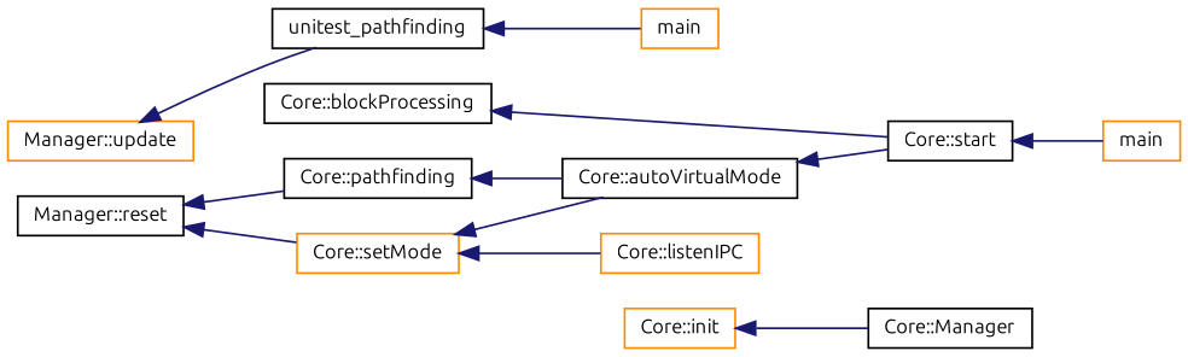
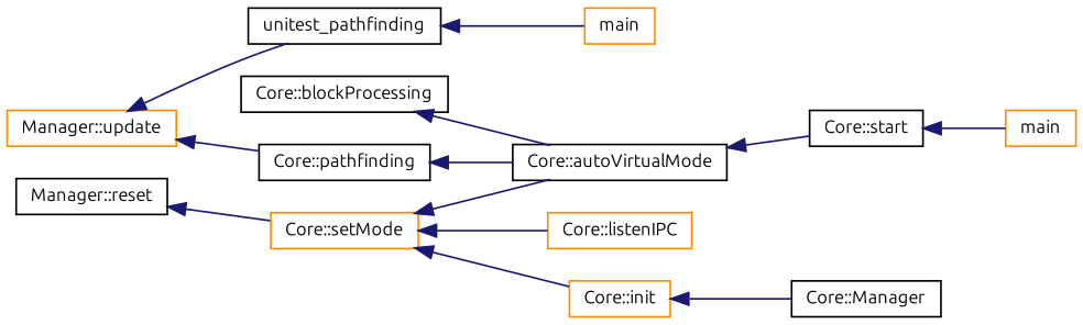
  digraph {
    fontname=Ubuntu
    rankdir=LR
    node [color=black fillcolor=white fontname=Ubuntu fontsize=10 shape=record style=filled]
    edge [color=midnightblue dir=back fontname=Ubuntu fontsize=10 labelfontname=Helvetica labelfontsize=10 style=solid]
    n1 [color=darkorange height=0.2 label="Manager::update" width=0.4]
    n2 [height=0.2 label="Core::pathfinding" width=0.4]
    n3 [height=0.2 label=unitest_pathfinding width=0.4]
    n4 [height=0.2 label="Manager::reset" width=0.4]
    n5 [color=darkorange height=0.2 label="Core::setMode" width=0.4]
    n6 [height=0.2 label="Core::blockProcessing" width=0.4]
    n7 [height=0.2 label="Core::autoVirtualMode" width=0.4]
    n8 [color=darkorange height=0.2 label=main width=0.4]
    n9 [height=0.2 label="Core::start" width=0.4]
    n10 [color=darkorange height=0.2 label=main width=0.4]
    n11 [color=darkorange height=0.2 label="Core::init" width=0.4]
    n12 [color=darkorange height=0.2 label="Core::listenIPC" width=0.4]
    n13 [height=0.2 label="Core::Manager" width=0.4]
-   n4 -> n2
+   n1 -> n2
    n1 -> n3
    n2 -> n7
    n3 -> n8
    n4 -> n5
    n5 -> n7
+   n5 -> n11
    n5 -> n12
-   n6 -> n9
+   n6 -> n7
    n7 -> n9
    n9 -> n10
    n11 -> n13
  }
